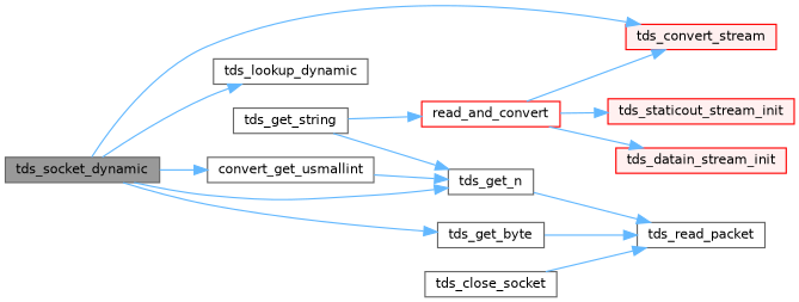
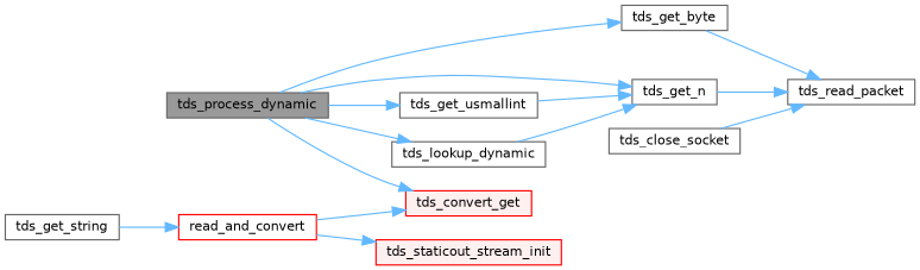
  digraph {
    rankdir=LR
    node [color=grey40 fillcolor=white fontname=Helvetica fontsize=10 shape=box style=filled]
    edge [color=steelblue1 fontname=Helvetica fontsize=10 labelfontname=Helvetica labelfontsize=10 style=solid]
-   n1 [color=gray40 fillcolor=grey60 fontcolor=black height=0.2 label=tds_socket_dynamic width=0.4]
+   n1 [color=gray40 fillcolor=grey60 fontcolor=black height=0.2 label=tds_process_dynamic width=0.4]
    n2 [height=0.2 label=tds_get_byte width=0.4]
    n3 [height=0.2 label=tds_get_n width=0.4]
-   n4 [height=0.2 label=convert_get_usmallint width=0.4]
+   n4 [height=0.2 label=tds_get_usmallint width=0.4]
    n5 [height=0.2 label=tds_lookup_dynamic width=0.4]
-   n6 [color=red fillcolor="#FFF0F0" height=0.2 label=tds_convert_stream width=0.4]
+   n6 [color=red fillcolor="#FFF0F0" height=0.2 label=tds_convert_get width=0.4]
    n7 [height=0.2 label=tds_read_packet width=0.4]
    n8 [height=0.2 label=tds_get_string width=0.4]
    n9 [color=red height=0.2 label=read_and_convert width=0.4]
    n10 [height=0.2 label=tds_close_socket width=0.4]
-   n11 [color=red fillcolor="#FFF0F0" height=0.2 label=tds_datain_stream_init width=0.4]
    n12 [color=red fillcolor="#FFF0F0" height=0.2 label=tds_staticout_stream_init width=0.4]
    n1 -> n2
    n1 -> n3
    n1 -> n4
    n1 -> n5
    n1 -> n6
    n2 -> n7
    n3 -> n7
    n4 -> n3
-   n8 -> n3
+   n5 -> n3
    n8 -> n9
    n9 -> n6
-   n9 -> n11
    n9 -> n12
    n10 -> n7
  }
